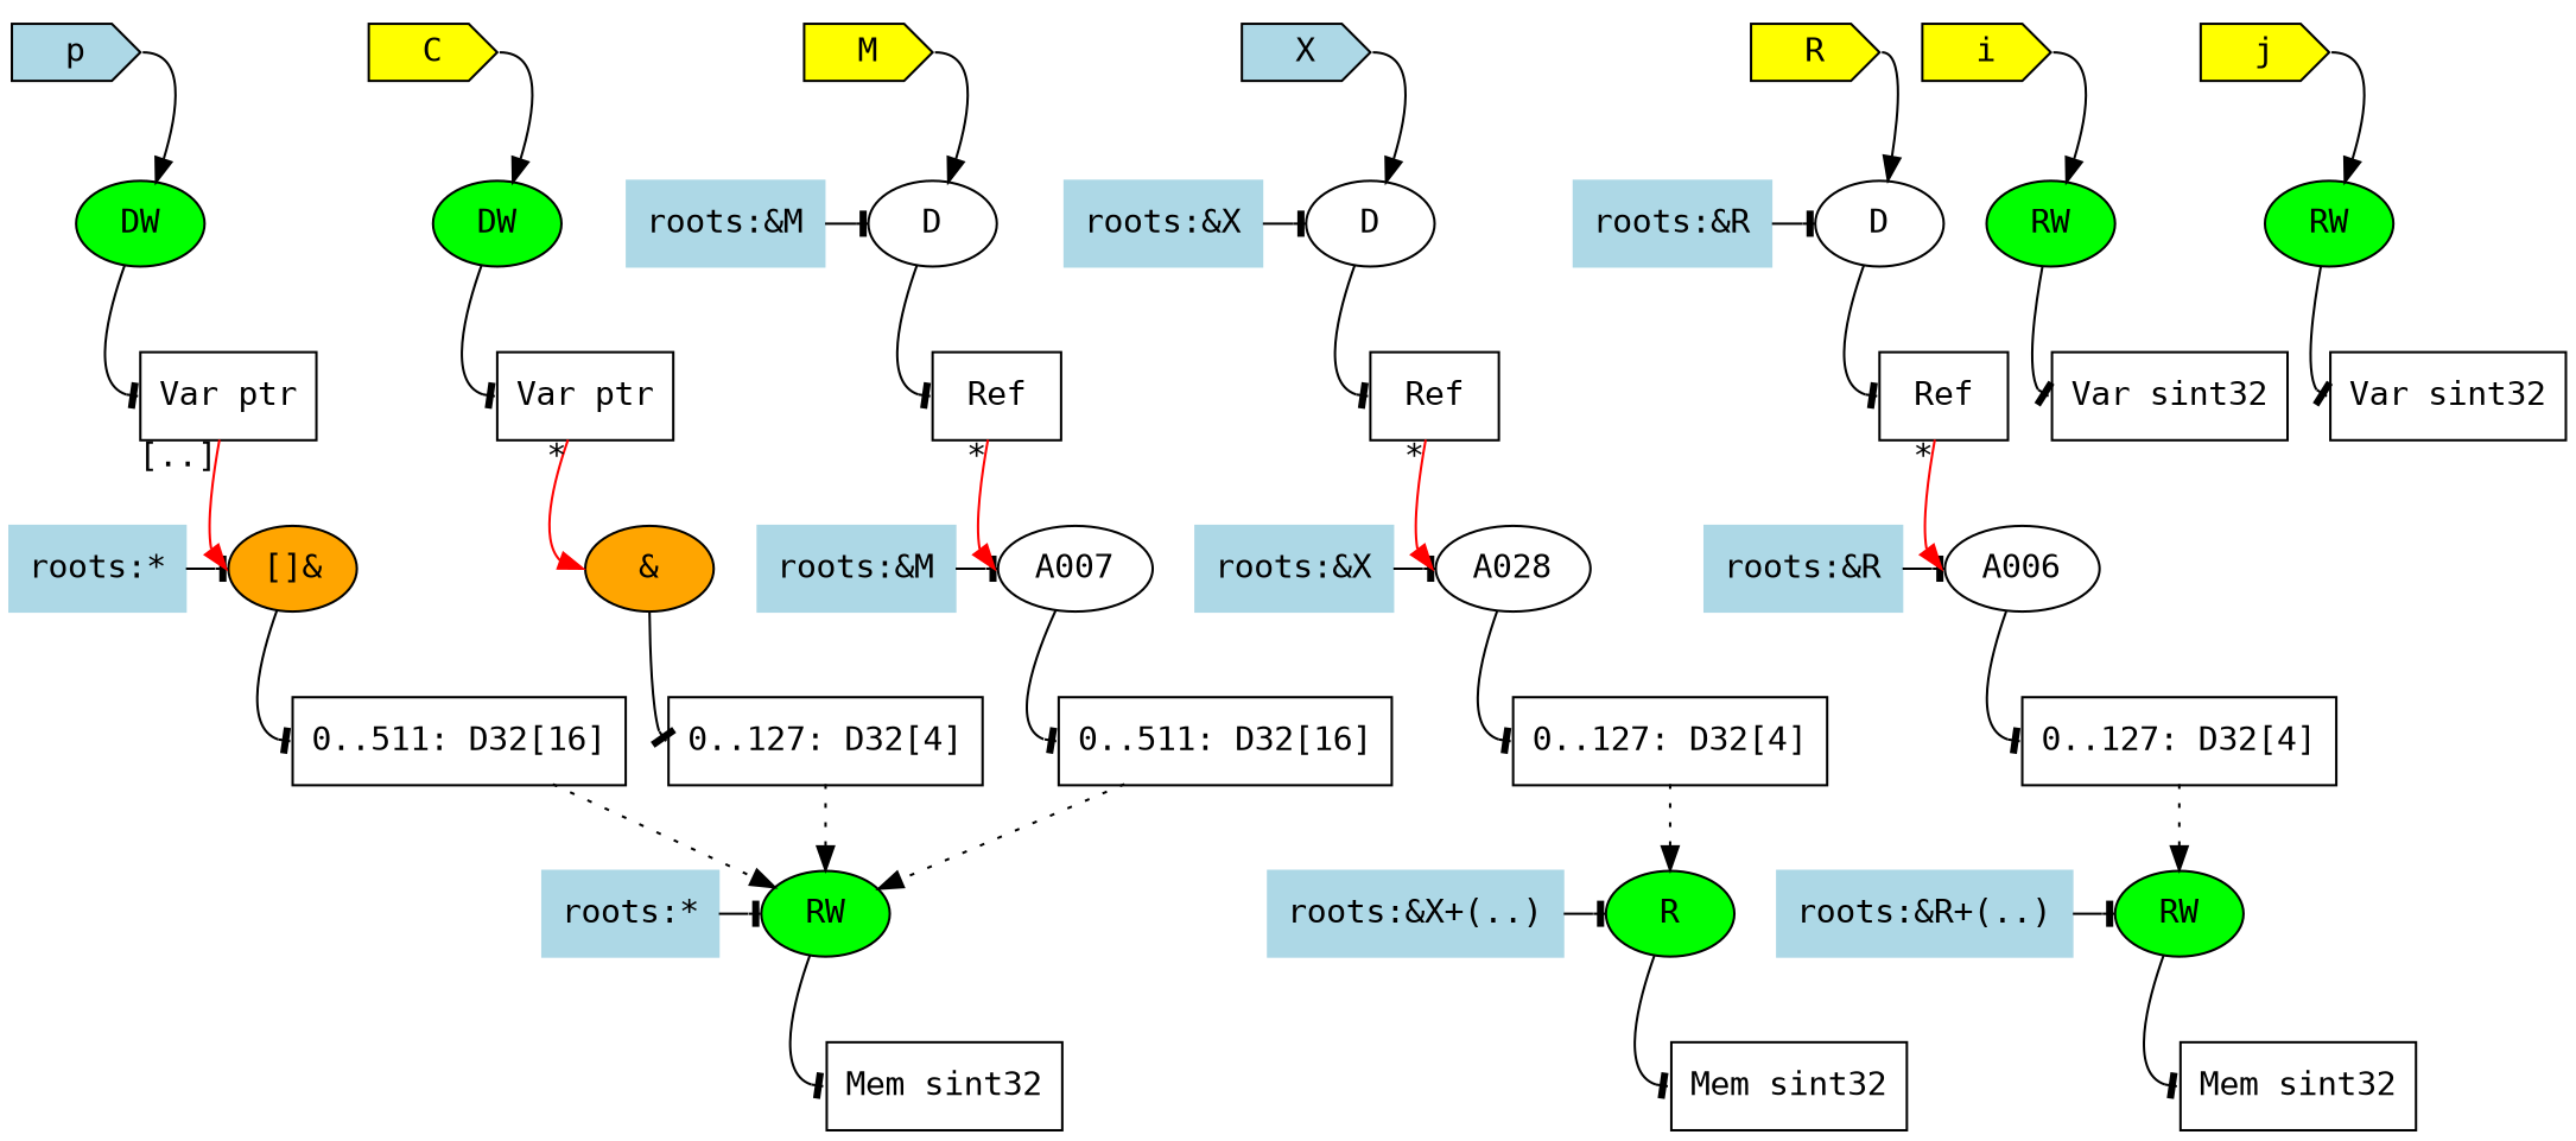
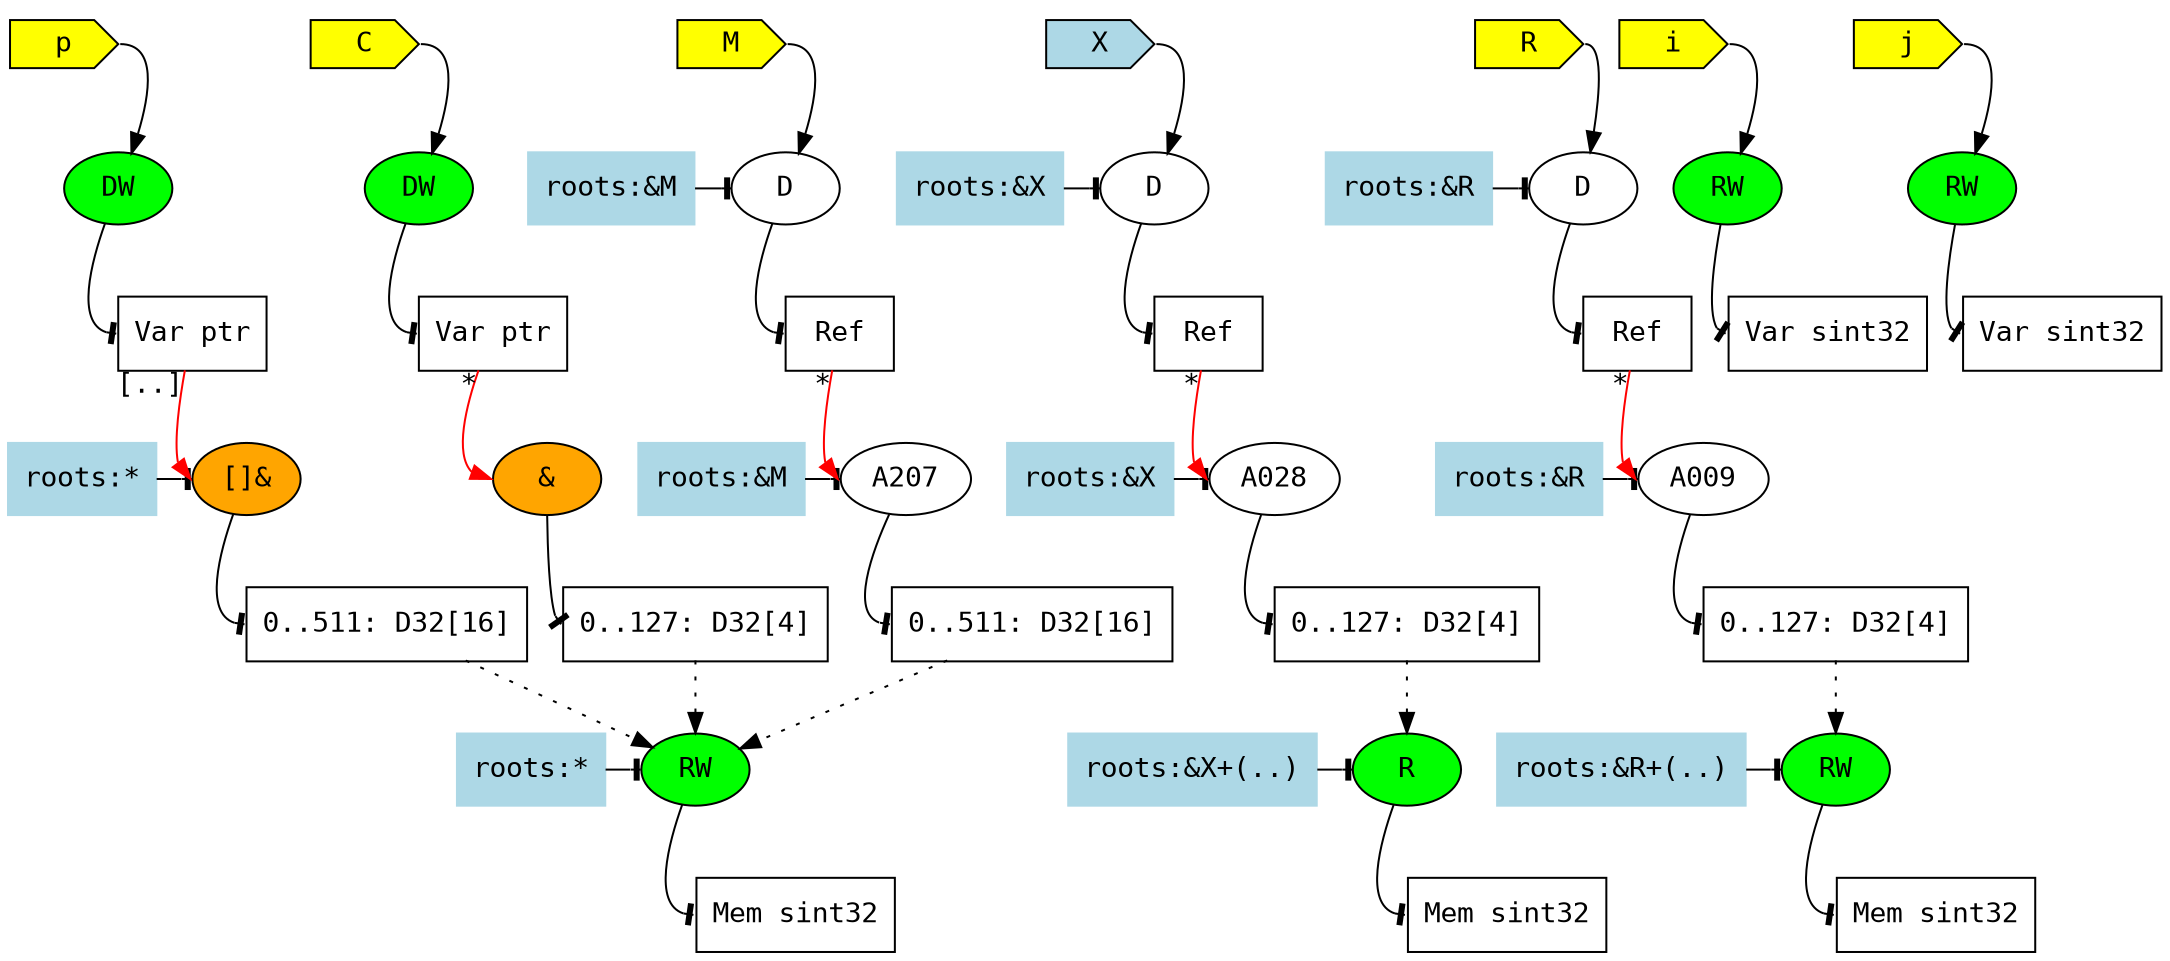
  digraph {
    rankdir=TB
    node [fontname=monospace shape=oval style=filled]
    edge [arrowhead=tee fontname=monospace]
    n1 [label=D style=""]
    n2 [color=lightblue label="roots:&M" shape=box]
    n3 [label=D style=""]
    n4 [color=lightblue label="roots:&X" shape=box]
    n5 [label=D style=""]
    n6 [color=lightblue label="roots:&R" shape=box]
-   A007 [style=""]
+   A007 [label=A207 style=""]
    n8 [color=lightblue label="roots:&M" shape=box]
    n9 [label=A028 style=""]
    n10 [color=lightblue label="roots:&X" shape=box]
-   A009 [label=A006 style=""]
+   A009 [style=""]
    n12 [color=lightblue label="roots:&R" shape=box]
    n13 [fillcolor=orange label="[]&"]
    n14 [color=lightblue label="roots:*" shape=box]
    n15 [fillcolor=green label=RW]
    n16 [color=lightblue label="roots:*" shape=box]
    n17 [fillcolor=green label=R]
    n18 [color=lightblue label="roots:&X+(..)" shape=box]
    n19 [fillcolor=green label=RW]
    n20 [color=lightblue label="roots:&R+(..)" shape=box]
    n21 [label="<_p1> Ref" shape=record style=""]
    n22 [label="<_p1> Ref" shape=record style=""]
    n23 [label="<_p1> Ref" shape=record style=""]
    n24 [label="<_p1> 0..511: D32[16]" shape=record style=""]
    n25 [label="<_p1> 0..127: D32[4]" shape=record style=""]
    n26 [label="<_p1> 0..127: D32[4]" shape=record style=""]
    n27 [label="<_p1> 0..511: D32[16]" shape=record style=""]
    n28 [label="Mem sint32" shape=record style=""]
    n29 [label="Mem sint32" shape=record style=""]
    n30 [label="Mem sint32" shape=record style=""]
    n31 [fillcolor=yellow label=M shape=cds]
    n32 [fillcolor=lightblue label=X shape=cds]
    n33 [fillcolor=yellow label=R shape=cds]
-   n34 [fillcolor=lightblue label=p shape=cds]
+   n34 [fillcolor=yellow label=p shape=cds]
    n35 [fillcolor=green label=DW]
    n36 [label="<_p1> Var ptr" shape=record style=""]
    n37 [fillcolor=yellow label=i shape=cds]
    n38 [fillcolor=green label=RW]
    n39 [label="Var sint32" shape=record style=""]
    n40 [fillcolor=yellow label=j shape=cds]
    n41 [fillcolor=green label=RW]
    n42 [label="Var sint32" shape=record style=""]
    n43 [fillcolor=yellow label=C shape=cds]
    n44 [fillcolor=green label=DW]
    n45 [label="<_p1> Var ptr" shape=record style=""]
    n46 [fillcolor=orange label="&"]
    n47 [label="<_p1> 0..127: D32[4]" shape=record style=""]
    subgraph sub_1 {
      rank=same
      n1
      n2
    }
    subgraph sub_2 {
      rank=same
      n3
      n4
    }
    subgraph sub_3 {
      rank=same
      n5
      n6
    }
    subgraph sub_4 {
      rank=same
      A007
      n8
    }
    subgraph sub_5 {
      rank=same
      n9
      n10
    }
    subgraph sub_6 {
      rank=same
      A009
      n12
    }
    subgraph sub_7 {
      rank=same
      n13
      n14
    }
    subgraph sub_8 {
      rank=same
      n15
      n16
    }
    subgraph sub_9 {
      rank=same
      n17
      n18
    }
    subgraph sub_10 {
      rank=same
      n19
      n20
    }
    n1 -> n21 [headport=w]
    n2 -> n1
    n3 -> n22 [headport=w]
    n4 -> n3
    n5 -> n23 [headport=w]
    n6 -> n5
    A007 -> n24 [headport=w]
    n8 -> A007
    n9 -> n25 [headport=w]
    n10 -> n9
    A009 -> n26 [headport=w]
    n12 -> A009
    n13 -> n27 [headport=w]
    n14 -> n13
    n15 -> n28 [headport=w]
    n16 -> n15
    n17 -> n29 [headport=w]
    n18 -> n17
    n19 -> n30 [headport=w]
    n20 -> n19
    n21 -> A007 [color=red headport=w labelangle="+30" taillabel="*" tailport=_p1 arrowhead=""]
    n22 -> n9 [color=red headport=w labelangle="+30" taillabel="*" tailport=_p1 arrowhead=""]
    n23 -> A009 [color=red headport=w labelangle="+30" taillabel="*" tailport=_p1 arrowhead=""]
    n24 -> n15 [style=dotted tailport=_p1 arrowhead=""]
    n25 -> n17 [style=dotted tailport=_p1 arrowhead=""]
    n26 -> n19 [style=dotted tailport=_p1 arrowhead=""]
    n27 -> n15 [style=dotted tailport=_p1 arrowhead=""]
    n31 -> n1 [tailport=e arrowhead=""]
    n32 -> n3 [tailport=e arrowhead=""]
    n33 -> n5 [tailport=e arrowhead=""]
    n34 -> n35 [tailport=e arrowhead=""]
    n35 -> n36 [headport=w]
    n36 -> n13 [color=red headport=w labelangle="+40" labeldistance=1.7 taillabel="[..]" tailport=_p1 arrowhead=""]
    n37 -> n38 [tailport=e arrowhead=""]
    n38 -> n39 [headport=w]
    n40 -> n41 [tailport=e arrowhead=""]
    n41 -> n42 [headport=w]
    n43 -> n44 [tailport=e arrowhead=""]
    n44 -> n45 [headport=w]
    n45 -> n46 [color=red headport=w labelangle="+30" taillabel="*" tailport=_p1 arrowhead=""]
    n46 -> n47 [headport=w]
    n47 -> n15 [style=dotted tailport=_p1 arrowhead=""]
  }
